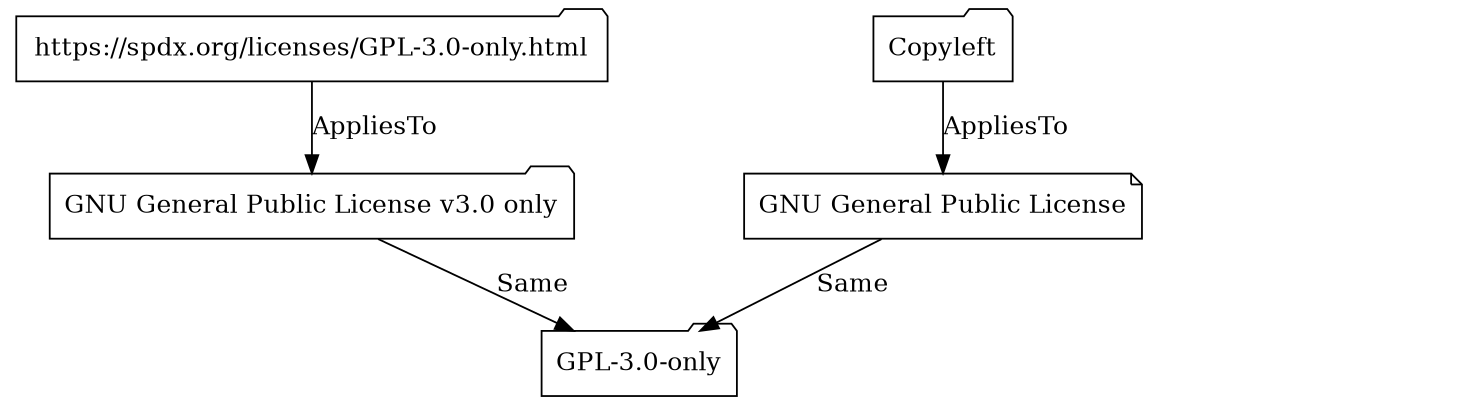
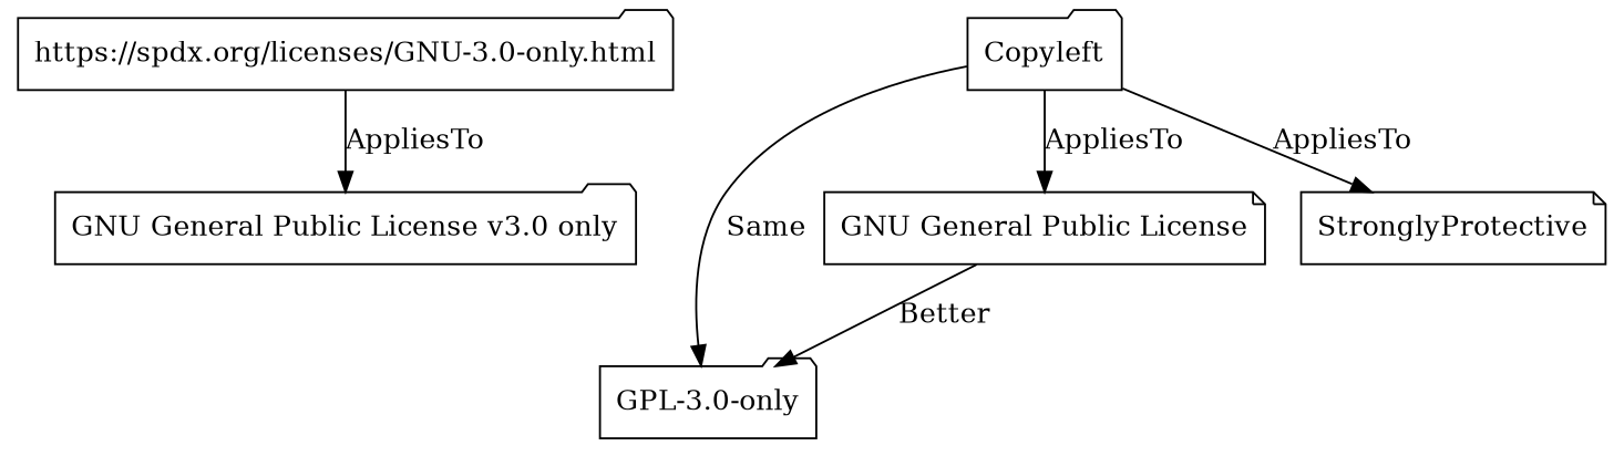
  digraph {
    node [shape=folder]
    n1 [label="GPL-3.0-only"]
    n2 [label="GNU General Public License v3.0 only"]
-   n3 [label="https://spdx.org/licenses/GPL-3.0-only.html"]
+   n3 [label="https://spdx.org/licenses/GNU-3.0-only.html"]
    n4 [label="GNU General Public License" shape=note]
+   n5 [label=StronglyProtective shape=note]
    n6 [label=Copyleft]
-   n2 -> n1 [label=Same]
+   n6 -> n1 [label=Same]
    n3 -> n2 [label=AppliesTo]
-   n4 -> n1 [label=Same]
+   n4 -> n1 [label=Better]
    n6 -> n4 [label=AppliesTo]
+   n6 -> n5 [label=AppliesTo]
  }
